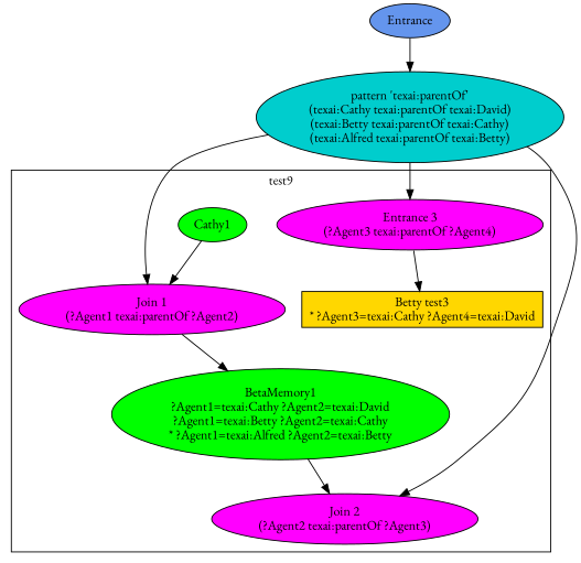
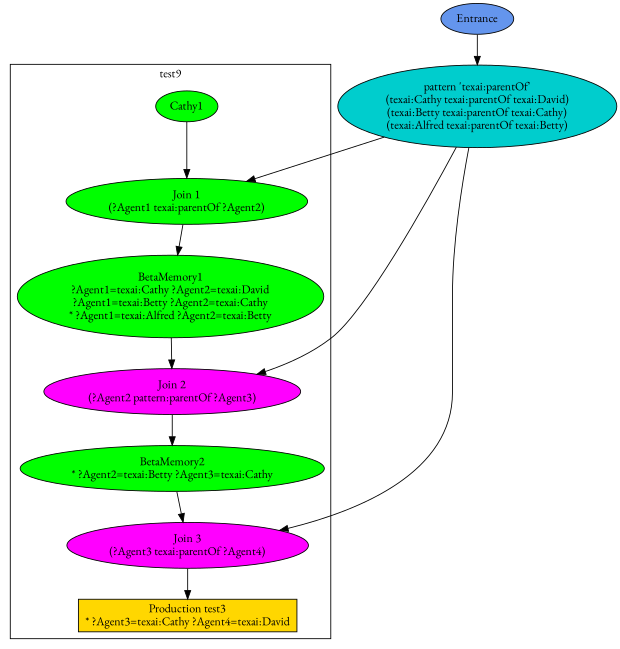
  digraph {
    fontname="EB Garamond"
    mincross=2.0
    node [fillcolor=green fontname="EB Garamond" style=filled]
    edge [fontname="EB Garamond"]
    n1 [label=Cathy1]
-   n2 [fillcolor=magenta label="Join 1\n(?Agent1 texai:parentOf ?Agent2)"]
+   n2 [label="Join 1\n(?Agent1 texai:parentOf ?Agent2)"]
    n3 [label="BetaMemory1\n?Agent1=texai:Cathy ?Agent2=texai:David\n?Agent1=texai:Betty ?Agent2=texai:Cathy\n* ?Agent1=texai:Alfred ?Agent2=texai:Betty"]
-   n4 [fillcolor=magenta label="Join 2\n(?Agent2 texai:parentOf ?Agent3)"]
-   n6 [fillcolor=magenta label="Entrance 3\n(?Agent3 texai:parentOf ?Agent4)"]
-   n7 [fillcolor=gold label="Betty test3\n* ?Agent3=texai:Cathy ?Agent4=texai:David" shape=box]
+   n4 [fillcolor=magenta label="Join 2\n(?Agent2 pattern:parentOf ?Agent3)"]
+   n5 [label="BetaMemory2\n* ?Agent2=texai:Betty ?Agent3=texai:Cathy"]
+   n6 [fillcolor=magenta label="Join 3\n(?Agent3 texai:parentOf ?Agent4)"]
+   n7 [fillcolor=gold label="Production test3\n* ?Agent3=texai:Cathy ?Agent4=texai:David" shape=box]
    n8 [fillcolor=cornflowerblue label=Entrance]
    n9 [fillcolor=cyan3 label="pattern 'texai:parentOf'\n(texai:Cathy texai:parentOf texai:David)\n(texai:Betty texai:parentOf texai:Cathy)\n(texai:Alfred texai:parentOf texai:Betty)"]
    subgraph cluster_1 {
      label=test9
      n1
      n2
      n3
      n4
+     n5
      n6
      n7
    }
    n1 -> n2
    n2 -> n3
    n3 -> n4
+   n4 -> n5
+   n5 -> n6
    n6 -> n7
    n8 -> n9
    n9 -> n2
    n9 -> n4
    n9 -> n6
  }
